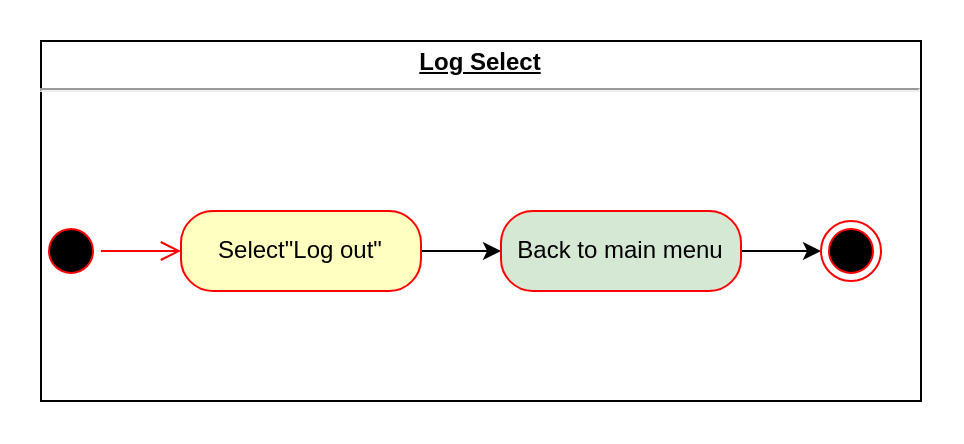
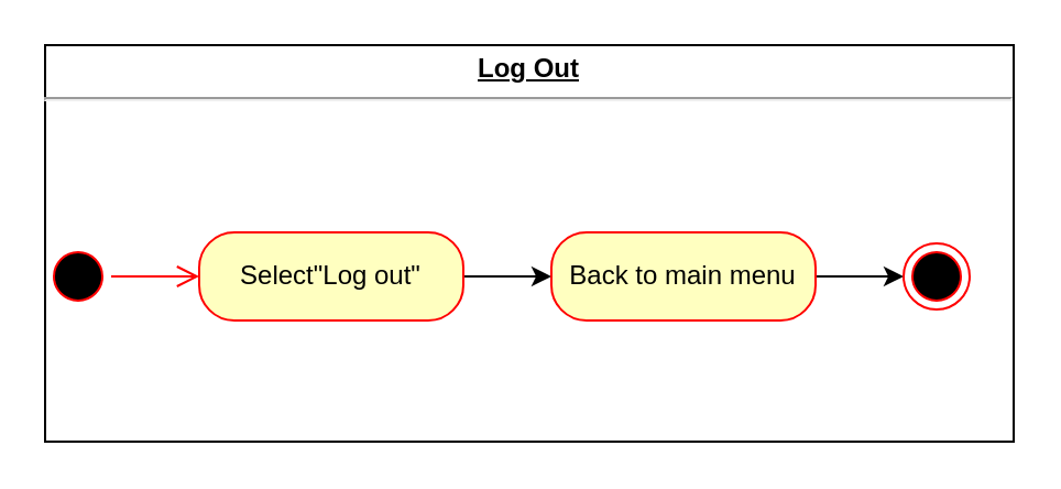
  <mxCell id="0" />
  <mxCell id="1" parent="0" />
- <mxCell id="2" value="&lt;p style=&quot;margin:0px;margin-top:4px;text-align:center;text-decoration:underline;&quot;&gt;&lt;b&gt;Log Select&lt;/b&gt;&lt;/p&gt;&lt;hr&gt;&lt;p style=&quot;margin:0px;margin-left:8px;&quot;&gt;&lt;br&gt;&lt;/p&gt;" style="verticalAlign=top;align=left;overflow=fill;fontSize=12;fontFamily=Helvetica;html=1;whiteSpace=wrap;" parent="1" vertex="1"><mxGeometry x="20" y="20" width="440" height="180" as="geometry" /></mxCell>
+ <mxCell id="2" value="&lt;p style=&quot;margin:0px;margin-top:4px;text-align:center;text-decoration:underline;&quot;&gt;&lt;b&gt;Log Out&lt;/b&gt;&lt;/p&gt;&lt;hr&gt;&lt;p style=&quot;margin:0px;margin-left:8px;&quot;&gt;&lt;br&gt;&lt;/p&gt;" style="verticalAlign=top;align=left;overflow=fill;fontSize=12;fontFamily=Helvetica;html=1;whiteSpace=wrap;" parent="1" vertex="1"><mxGeometry x="20" y="20" width="440" height="180" as="geometry" /></mxCell>
  <mxCell id="3" value="" style="ellipse;html=1;shape=startState;fillColor=#000000;strokeColor=#ff0000;" parent="1" vertex="1"><mxGeometry x="20" y="110" width="30" height="30" as="geometry" /></mxCell>
  <mxCell id="4" value="" style="edgeStyle=orthogonalEdgeStyle;html=1;verticalAlign=bottom;endArrow=open;endSize=8;strokeColor=#ff0000;rounded=0;entryX=0;entryY=0.5;entryDx=0;entryDy=0;" parent="1" source="3" target="6" edge="1"><mxGeometry relative="1" as="geometry"><mxPoint x="135" y="260" as="targetPoint" /></mxGeometry></mxCell>
  <mxCell id="5" style="edgeStyle=orthogonalEdgeStyle;rounded=0;orthogonalLoop=1;jettySize=auto;html=1;exitX=1;exitY=0.5;exitDx=0;exitDy=0;" edge="1" parent="1" source="6" target="8"><mxGeometry relative="1" as="geometry" /></mxCell>
  <mxCell id="6" value="Select&quot;Log out&quot;" style="rounded=1;whiteSpace=wrap;html=1;arcSize=40;fontColor=#000000;fillColor=#ffffc0;strokeColor=#ff0000;" parent="1" vertex="1"><mxGeometry x="90" y="105" width="120" height="40" as="geometry" /></mxCell>
  <mxCell id="7" style="edgeStyle=orthogonalEdgeStyle;rounded=0;orthogonalLoop=1;jettySize=auto;html=1;exitX=1;exitY=0.5;exitDx=0;exitDy=0;entryX=0;entryY=0.5;entryDx=0;entryDy=0;" parent="1" source="8" target="9" edge="1"><mxGeometry relative="1" as="geometry" /></mxCell>
- <mxCell id="8" value="Back to main menu" style="rounded=1;whiteSpace=wrap;html=1;arcSize=40;fontColor=#000000;fillColor=#d5e8d4;strokeColor=#ff0000;" parent="1" vertex="1"><mxGeometry x="250" y="105" width="120" height="40" as="geometry" /></mxCell>
+ <mxCell id="8" value="Back to main menu" style="rounded=1;whiteSpace=wrap;html=1;arcSize=40;fontColor=#000000;fillColor=#ffffc0;strokeColor=#ff0000;" parent="1" vertex="1"><mxGeometry x="250" y="105" width="120" height="40" as="geometry" /></mxCell>
  <mxCell id="9" value="" style="ellipse;html=1;shape=endState;fillColor=#000000;strokeColor=#ff0000;" parent="1" vertex="1"><mxGeometry x="410" y="110" width="30" height="30" as="geometry" /></mxCell>
